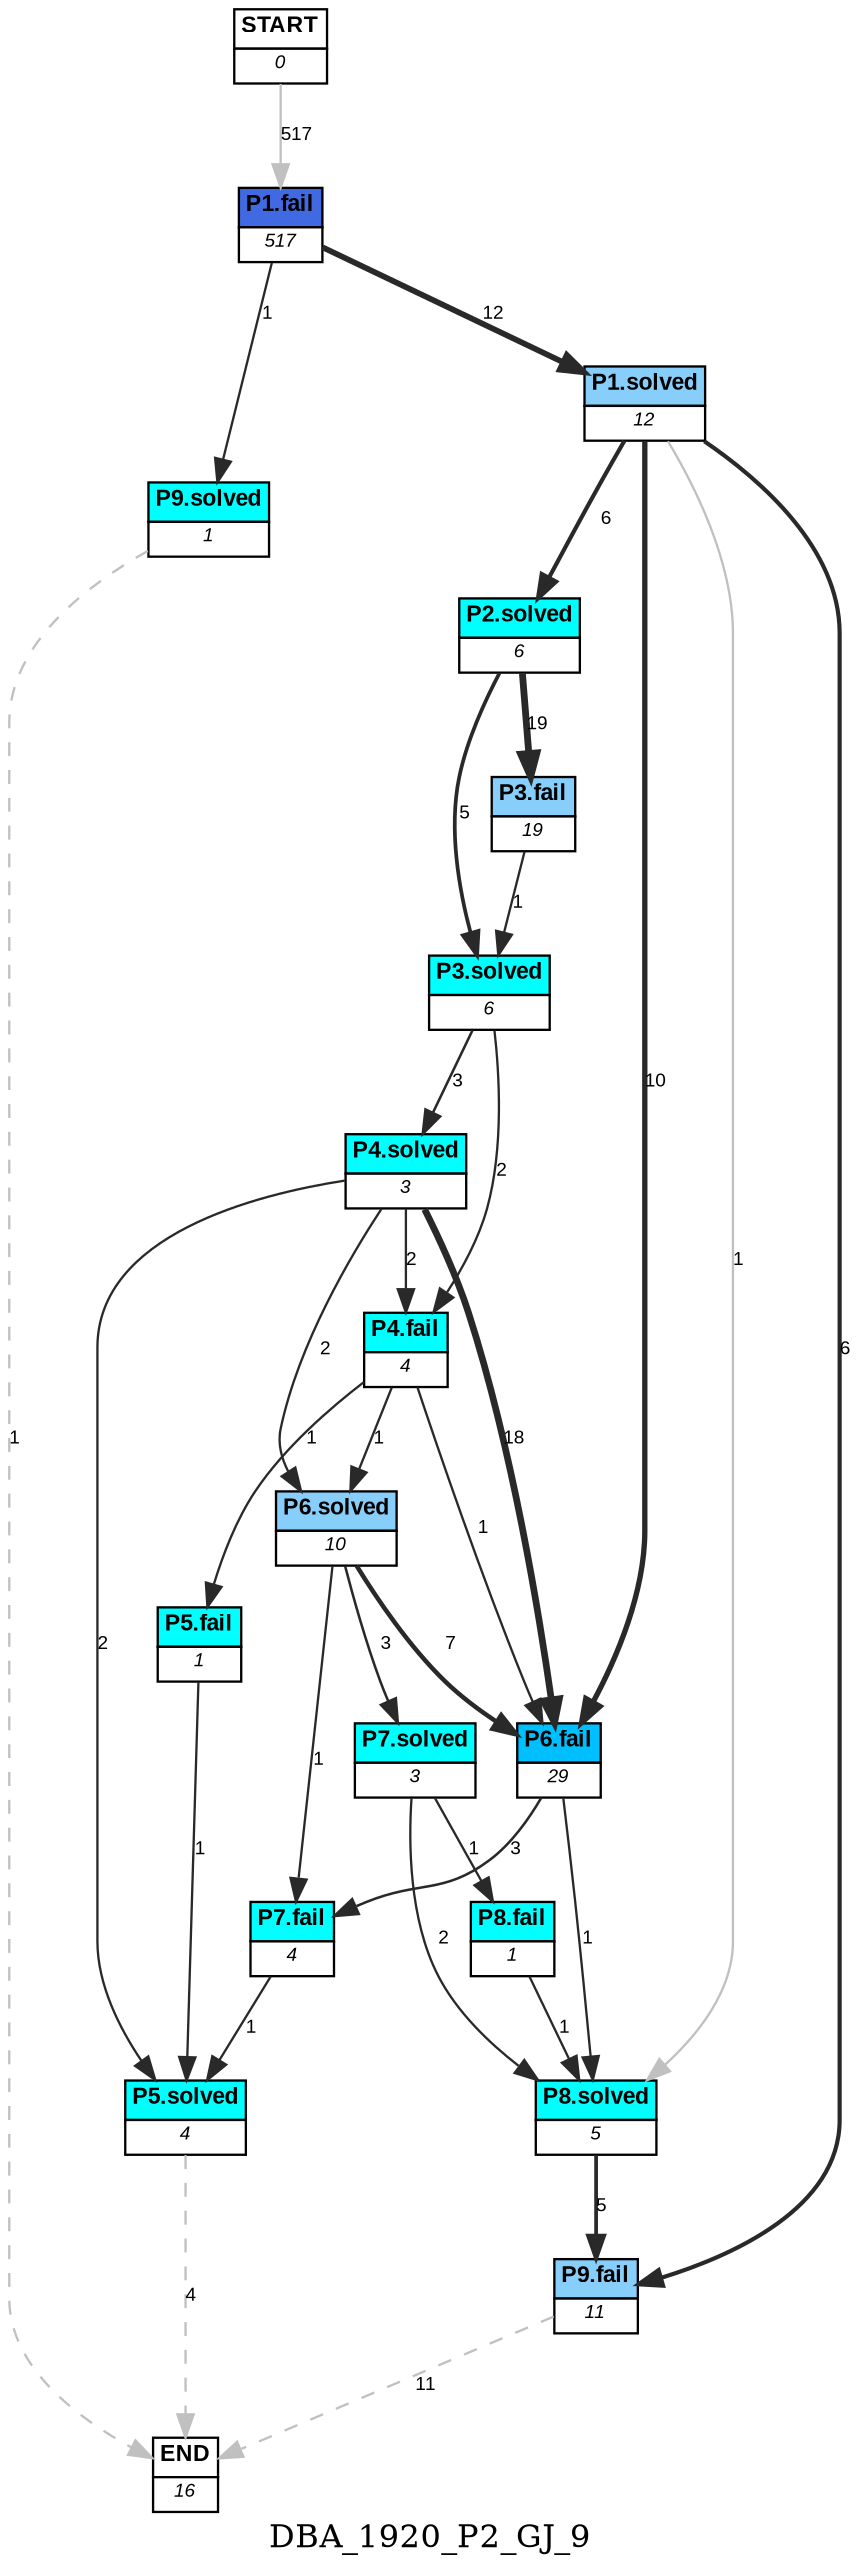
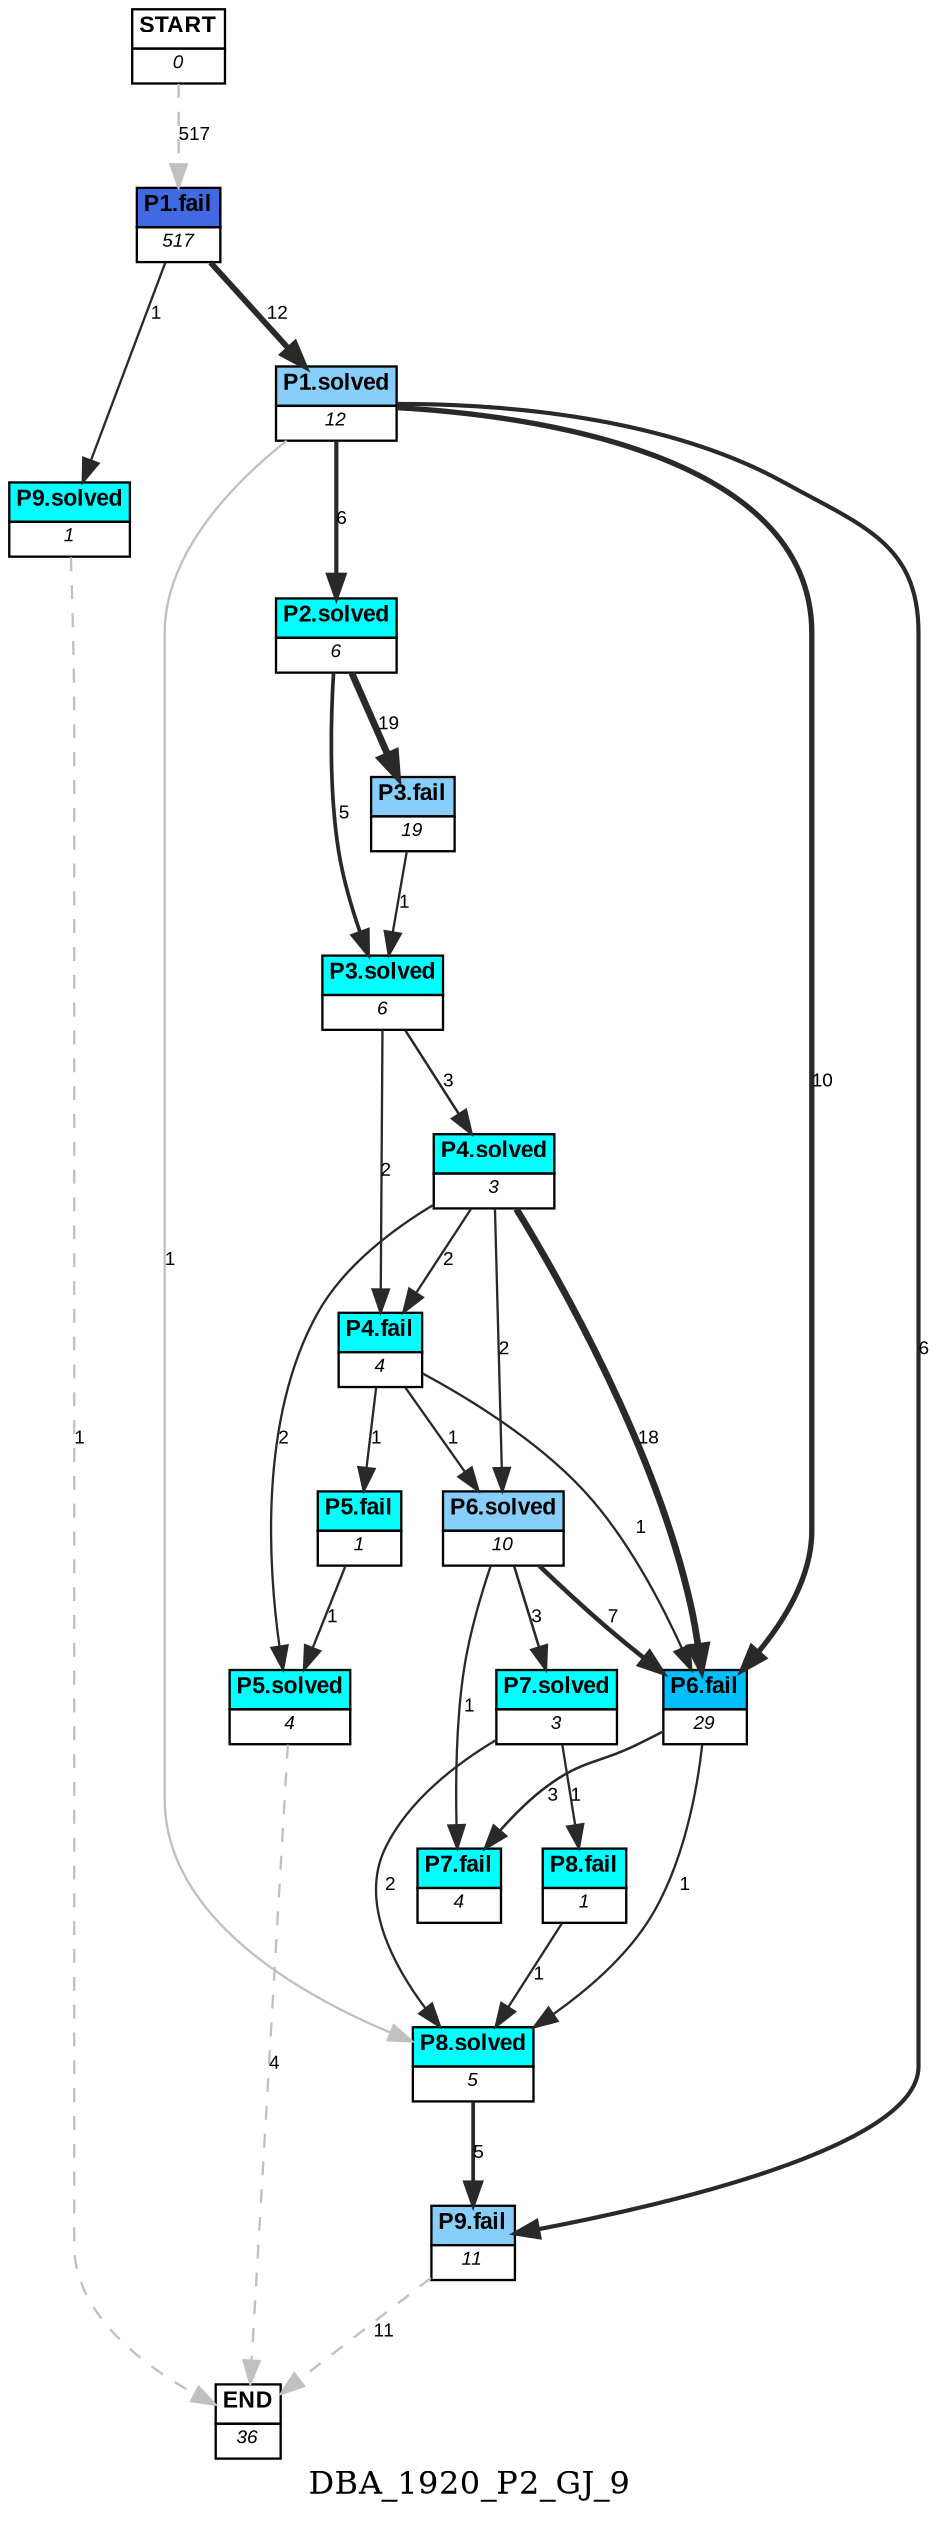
  digraph {
    label=DBA_1920_P2_GJ_9
    node [shape=plain]
    edge [color=grey16 fontname=Arial fontsize=8 labelfloat=false penwidth=1]
    n1 [label=<<table border="0" cellborder="1" cellspacing="0"><tr><td bgcolor="white"><FONT face="Arial" POINT-SIZE="10"><b>START</b></FONT></td></tr><tr><td bgcolor="white"><FONT face="Arial" POINT-SIZE="8"><i>0</i></FONT></td></tr></table>>]
    n2 [label=<<table border="0" cellborder="1" cellspacing="0"><tr><td bgcolor="royalblue"><FONT face="Arial" POINT-SIZE="10"><b>P1.fail</b></FONT></td></tr><tr><td bgcolor="white"><FONT face="Arial" POINT-SIZE="8"><i>517</i></FONT></td></tr></table>>]
    n3 [label=<<table border="0" cellborder="1" cellspacing="0"><tr><td bgcolor="aqua"><FONT face="Arial" POINT-SIZE="10"><b>P9.solved</b></FONT></td></tr><tr><td bgcolor="white"><FONT face="Arial" POINT-SIZE="8"><i>1</i></FONT></td></tr></table>>]
    n4 [label=<<table border="0" cellborder="1" cellspacing="0"><tr><td bgcolor="lightskyblue"><FONT face="Arial" POINT-SIZE="10"><b>P1.solved</b></FONT></td></tr><tr><td bgcolor="white"><FONT face="Arial" POINT-SIZE="8"><i>12</i></FONT></td></tr></table>>]
-   n5 [label=<<table border="0" cellborder="1" cellspacing="0"><tr><td bgcolor="white"><FONT face="Arial" POINT-SIZE="10"><b>END</b></FONT></td></tr><tr><td bgcolor="white"><FONT face="Arial" POINT-SIZE="8"><i>16</i></FONT></td></tr></table>>]
+   n5 [label=<<table border="0" cellborder="1" cellspacing="0"><tr><td bgcolor="white"><FONT face="Arial" POINT-SIZE="10"><b>END</b></FONT></td></tr><tr><td bgcolor="white"><FONT face="Arial" POINT-SIZE="8"><i>36</i></FONT></td></tr></table>>]
    n6 [label=<<table border="0" cellborder="1" cellspacing="0"><tr><td bgcolor="aqua"><FONT face="Arial" POINT-SIZE="10"><b>P2.solved</b></FONT></td></tr><tr><td bgcolor="white"><FONT face="Arial" POINT-SIZE="8"><i>6</i></FONT></td></tr></table>>]
    n7 [label=<<table border="0" cellborder="1" cellspacing="0"><tr><td bgcolor="deepskyblue"><FONT face="Arial" POINT-SIZE="10"><b>P6.fail</b></FONT></td></tr><tr><td bgcolor="white"><FONT face="Arial" POINT-SIZE="8"><i>29</i></FONT></td></tr></table>>]
    n8 [label=<<table border="0" cellborder="1" cellspacing="0"><tr><td bgcolor="aqua"><FONT face="Arial" POINT-SIZE="10"><b>P8.solved</b></FONT></td></tr><tr><td bgcolor="white"><FONT face="Arial" POINT-SIZE="8"><i>5</i></FONT></td></tr></table>>]
    n9 [label=<<table border="0" cellborder="1" cellspacing="0"><tr><td bgcolor="lightskyblue"><FONT face="Arial" POINT-SIZE="10"><b>P9.fail</b></FONT></td></tr><tr><td bgcolor="white"><FONT face="Arial" POINT-SIZE="8"><i>11</i></FONT></td></tr></table>>]
    n10 [label=<<table border="0" cellborder="1" cellspacing="0"><tr><td bgcolor="lightskyblue"><FONT face="Arial" POINT-SIZE="10"><b>P3.fail</b></FONT></td></tr><tr><td bgcolor="white"><FONT face="Arial" POINT-SIZE="8"><i>19</i></FONT></td></tr></table>>]
    n11 [label=<<table border="0" cellborder="1" cellspacing="0"><tr><td bgcolor="aqua"><FONT face="Arial" POINT-SIZE="10"><b>P3.solved</b></FONT></td></tr><tr><td bgcolor="white"><FONT face="Arial" POINT-SIZE="8"><i>6</i></FONT></td></tr></table>>]
    n12 [label=<<table border="0" cellborder="1" cellspacing="0"><tr><td bgcolor="aqua"><FONT face="Arial" POINT-SIZE="10"><b>P7.fail</b></FONT></td></tr><tr><td bgcolor="white"><FONT face="Arial" POINT-SIZE="8"><i>4</i></FONT></td></tr></table>>]
    n13 [label=<<table border="0" cellborder="1" cellspacing="0"><tr><td bgcolor="aqua"><FONT face="Arial" POINT-SIZE="10"><b>P4.solved</b></FONT></td></tr><tr><td bgcolor="white"><FONT face="Arial" POINT-SIZE="8"><i>3</i></FONT></td></tr></table>>]
    n14 [label=<<table border="0" cellborder="1" cellspacing="0"><tr><td bgcolor="aqua"><FONT face="Arial" POINT-SIZE="10"><b>P4.fail</b></FONT></td></tr><tr><td bgcolor="white"><FONT face="Arial" POINT-SIZE="8"><i>4</i></FONT></td></tr></table>>]
    n15 [label=<<table border="0" cellborder="1" cellspacing="0"><tr><td bgcolor="aqua"><FONT face="Arial" POINT-SIZE="10"><b>P5.solved</b></FONT></td></tr><tr><td bgcolor="white"><FONT face="Arial" POINT-SIZE="8"><i>4</i></FONT></td></tr></table>>]
    n16 [label=<<table border="0" cellborder="1" cellspacing="0"><tr><td bgcolor="lightskyblue"><FONT face="Arial" POINT-SIZE="10"><b>P6.solved</b></FONT></td></tr><tr><td bgcolor="white"><FONT face="Arial" POINT-SIZE="8"><i>10</i></FONT></td></tr></table>>]
    n17 [label=<<table border="0" cellborder="1" cellspacing="0"><tr><td bgcolor="aqua"><FONT face="Arial" POINT-SIZE="10"><b>P5.fail</b></FONT></td></tr><tr><td bgcolor="white"><FONT face="Arial" POINT-SIZE="8"><i>1</i></FONT></td></tr></table>>]
    n18 [label=<<table border="0" cellborder="1" cellspacing="0"><tr><td bgcolor="aqua"><FONT face="Arial" POINT-SIZE="10"><b>P7.solved</b></FONT></td></tr><tr><td bgcolor="white"><FONT face="Arial" POINT-SIZE="8"><i>3</i></FONT></td></tr></table>>]
    n19 [label=<<table border="0" cellborder="1" cellspacing="0"><tr><td bgcolor="aqua"><FONT face="Arial" POINT-SIZE="10"><b>P8.fail</b></FONT></td></tr><tr><td bgcolor="white"><FONT face="Arial" POINT-SIZE="8"><i>1</i></FONT></td></tr></table>>]
-   n1 -> n2 [color=grey label=517 style=solid penwidth=""]
+   n1 -> n2 [color=grey label=517 style=dashed penwidth=""]
    n2 -> n3 [label=1]
    n2 -> n4 [label=12 penwidth=2.484906649788]
    n3 -> n5 [color=grey label=1 style=dashed penwidth=""]
    n4 -> n6 [label=6 penwidth=1.79175946922805]
    n4 -> n7 [label=10 penwidth=2.30258509299405]
    n4 -> n8 [color=grey label=1]
    n4 -> n9 [label=6 penwidth=1.79175946922805]
    n6 -> n10 [label=19 penwidth=2.94443897916644]
    n6 -> n11 [label=5 penwidth=1.6094379124341]
    n7 -> n8 [label=1]
    n7 -> n12 [label=3 penwidth=1.09861228866811]
    n8 -> n9 [label=5 penwidth=1.6094379124341]
    n9 -> n5 [color=grey label=11 style=dashed penwidth=""]
    n10 -> n11 [label=1]
    n11 -> n13 [label=3 penwidth=1.09861228866811]
    n11 -> n14 [label=2]
-   n12 -> n15 [label=1]
    n13 -> n7 [label=18 penwidth=2.89037175789616]
    n13 -> n14 [label=2]
    n13 -> n15 [label=2]
    n13 -> n16 [label=2]
    n14 -> n7 [label=1]
    n14 -> n16 [label=1]
    n14 -> n17 [label=1]
    n15 -> n5 [color=grey label=4 style=dashed penwidth=""]
    n16 -> n7 [label=7 penwidth=1.94591014905531]
    n16 -> n12 [label=1]
    n16 -> n18 [label=3 penwidth=1.09861228866811]
    n17 -> n15 [label=1]
    n18 -> n8 [label=2]
    n18 -> n19 [label=1]
    n19 -> n8 [label=1]
  }
